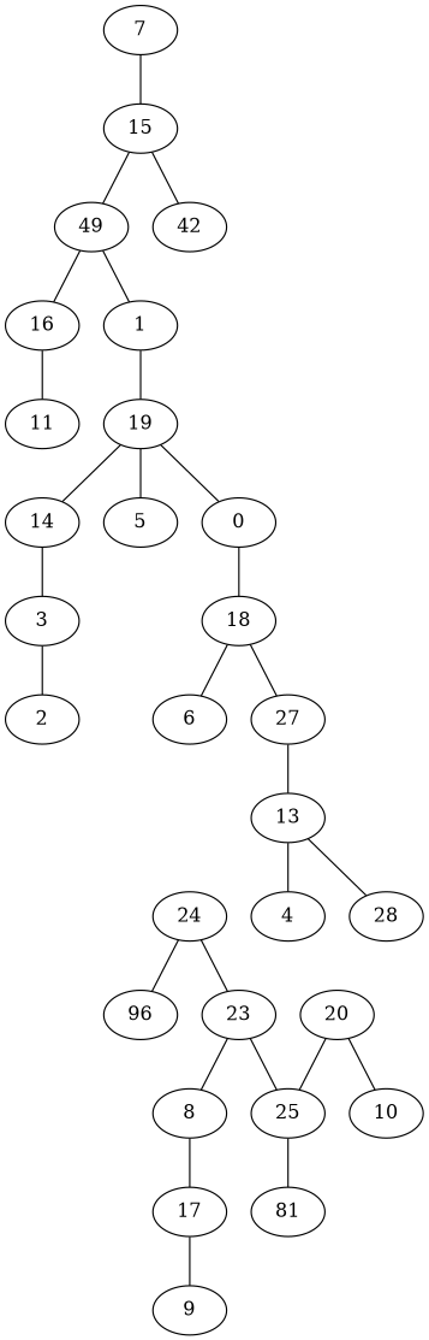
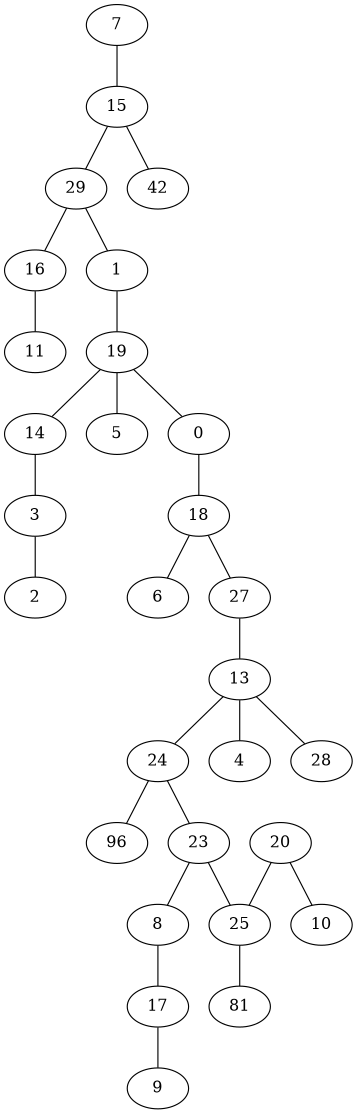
  graph {
    7
    15
-   29 [label=49]
+   29
    n4 [label=42]
    16
    1
    11
    19
    14
    5
    0
    3
    18
    2
    6
    27
    13
    24
    4
    28
    n21 [label=96]
    23
    8
    25
    20
    10
    17
    n28 [label=81]
    9
    7 -- 15
    15 -- 29
    15 -- n4
    29 -- 16
    29 -- 1
    16 -- 11
    1 -- 19
    19 -- 14
    19 -- 5
    19 -- 0
    14 -- 3
    0 -- 18
    3 -- 2
    18 -- 6
    18 -- 27
    27 -- 13
+   13 -- 24
    13 -- 4
    13 -- 28
    24 -- n21
    24 -- 23
    23 -- 8
    23 -- 25
    8 -- 17
    25 -- n28
    20 -- 25
    20 -- 10
    17 -- 9
  }
